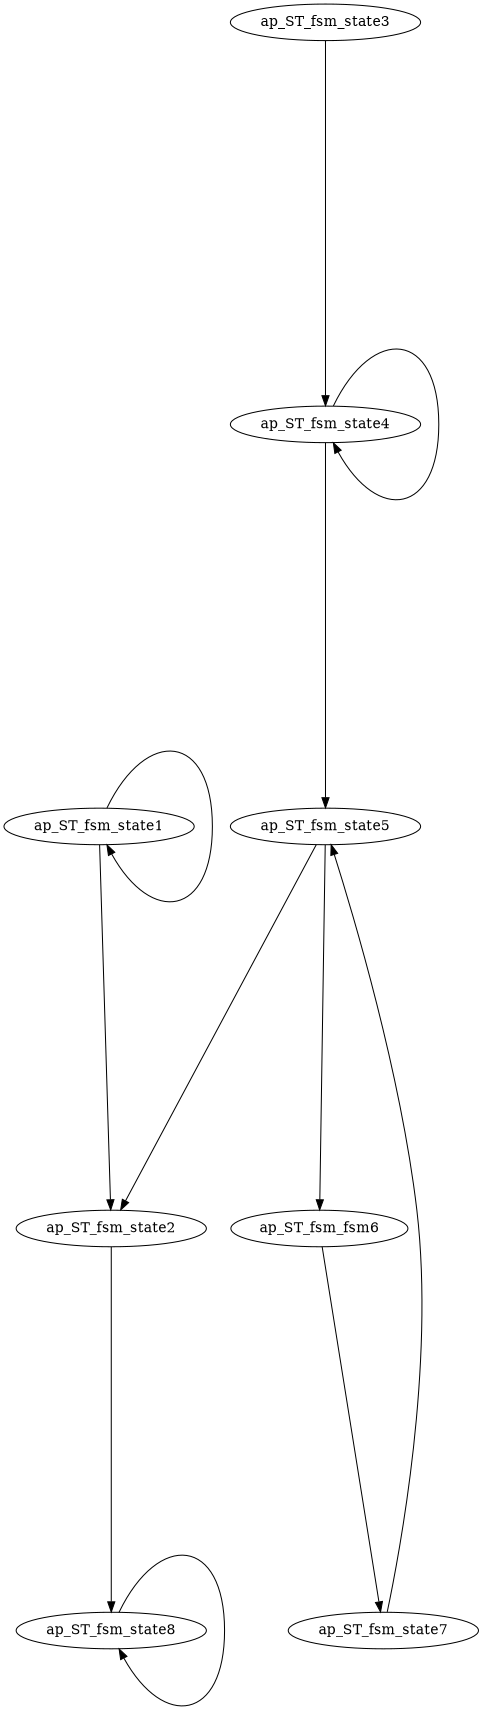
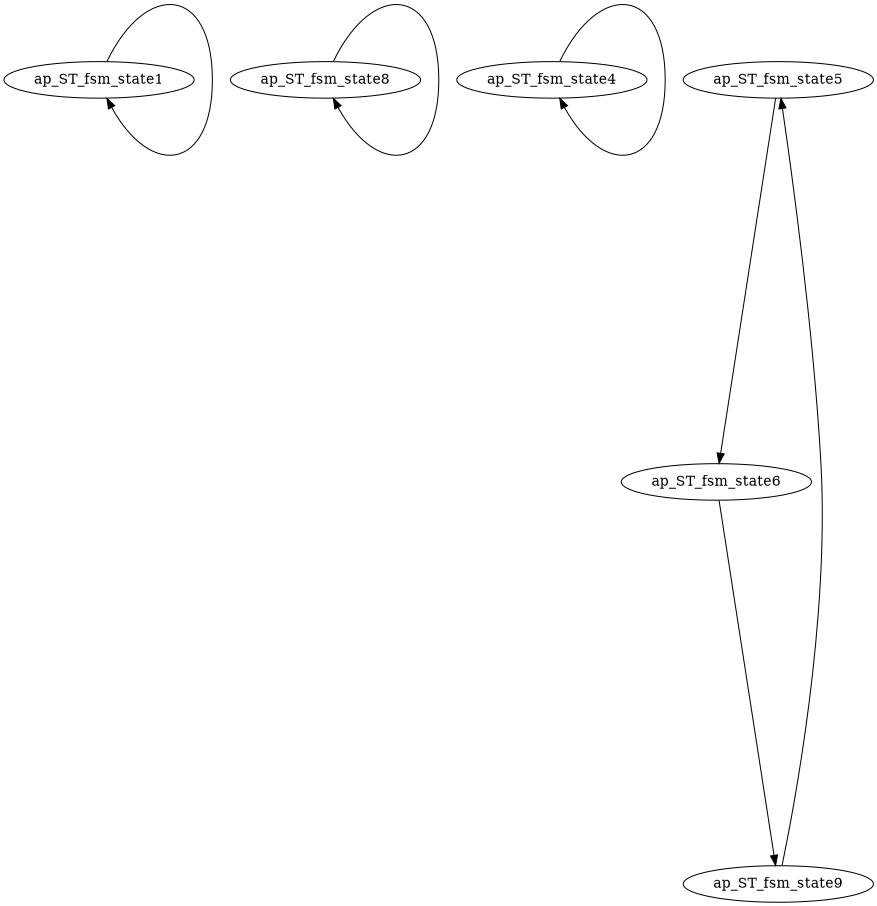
  digraph {
    ranksep=5.0
    edge [color=black]
    ap_ST_fsm_state1
-   ap_ST_fsm_state2
    ap_ST_fsm_state8
-   ap_ST_fsm_state3
    ap_ST_fsm_state4
    ap_ST_fsm_state5
-   ap_ST_fsm_state6 [label=ap_ST_fsm_fsm6]
-   ap_ST_fsm_state7
+   ap_ST_fsm_state6
+   ap_ST_fsm_state7 [label=ap_ST_fsm_state9]
    ap_ST_fsm_state1 -> ap_ST_fsm_state1
-   ap_ST_fsm_state1 -> ap_ST_fsm_state2
-   ap_ST_fsm_state2 -> ap_ST_fsm_state8
    ap_ST_fsm_state8 -> ap_ST_fsm_state8
-   ap_ST_fsm_state3 -> ap_ST_fsm_state4
    ap_ST_fsm_state4 -> ap_ST_fsm_state4
-   ap_ST_fsm_state4 -> ap_ST_fsm_state5
-   ap_ST_fsm_state5 -> ap_ST_fsm_state2
    ap_ST_fsm_state5 -> ap_ST_fsm_state6
    ap_ST_fsm_state6 -> ap_ST_fsm_state7
    ap_ST_fsm_state7 -> ap_ST_fsm_state5
  }
